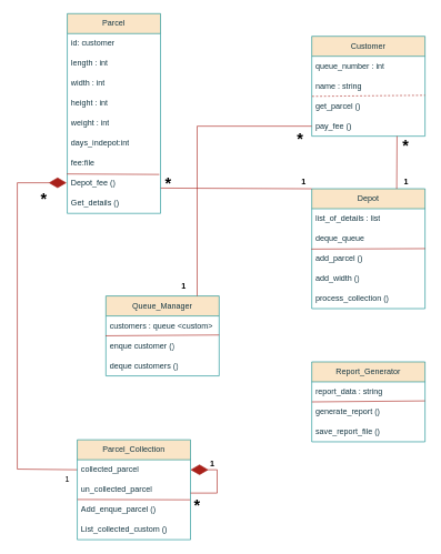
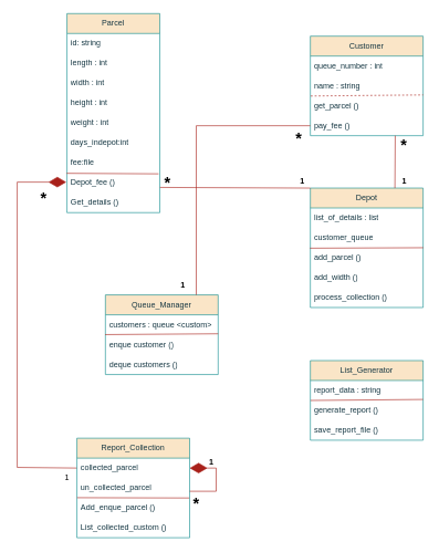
  <mxCell id="0" />
  <mxCell id="1" parent="0" />
  <mxCell id="2" value="Parcel" style="swimlane;fontStyle=0;childLayout=stackLayout;horizontal=1;startSize=30;horizontalStack=0;resizeParent=1;resizeParentMax=0;resizeLast=0;collapsible=1;marginBottom=0;whiteSpace=wrap;html=1;labelBackgroundColor=none;fillColor=#FAE5C7;strokeColor=#0F8B8D;fontColor=#143642;" parent="1" vertex="1"><mxGeometry x="95" y="20" width="140" height="300" as="geometry" /></mxCell>
- <mxCell id="3" value="id: customer" style="text;strokeColor=none;fillColor=none;align=left;verticalAlign=middle;spacingLeft=4;spacingRight=4;overflow=hidden;points=[[0,0.5],[1,0.5]];portConstraint=eastwest;rotatable=0;whiteSpace=wrap;html=1;labelBackgroundColor=none;fontColor=#143642;" parent="2" vertex="1"><mxGeometry y="30" width="140" height="30" as="geometry" /></mxCell>
+ <mxCell id="3" value="id: string" style="text;strokeColor=none;fillColor=none;align=left;verticalAlign=middle;spacingLeft=4;spacingRight=4;overflow=hidden;points=[[0,0.5],[1,0.5]];portConstraint=eastwest;rotatable=0;whiteSpace=wrap;html=1;labelBackgroundColor=none;fontColor=#143642;" parent="2" vertex="1"><mxGeometry y="30" width="140" height="30" as="geometry" /></mxCell>
  <mxCell id="4" value="length : int" style="text;strokeColor=none;fillColor=none;align=left;verticalAlign=middle;spacingLeft=4;spacingRight=4;overflow=hidden;points=[[0,0.5],[1,0.5]];portConstraint=eastwest;rotatable=0;whiteSpace=wrap;html=1;labelBackgroundColor=none;fontColor=#143642;" parent="2" vertex="1"><mxGeometry y="60" width="140" height="30" as="geometry" /></mxCell>
  <mxCell id="5" value="width : int" style="text;strokeColor=none;fillColor=none;align=left;verticalAlign=middle;spacingLeft=4;spacingRight=4;overflow=hidden;points=[[0,0.5],[1,0.5]];portConstraint=eastwest;rotatable=0;whiteSpace=wrap;html=1;labelBackgroundColor=none;fontColor=#143642;" parent="2" vertex="1"><mxGeometry y="90" width="140" height="30" as="geometry" /></mxCell>
  <mxCell id="6" value="height : int" style="text;strokeColor=none;fillColor=none;align=left;verticalAlign=middle;spacingLeft=4;spacingRight=4;overflow=hidden;points=[[0,0.5],[1,0.5]];portConstraint=eastwest;rotatable=0;whiteSpace=wrap;html=1;labelBackgroundColor=none;fontColor=#143642;" parent="2" vertex="1"><mxGeometry y="120" width="140" height="30" as="geometry" /></mxCell>
  <mxCell id="7" value="weight : int" style="text;strokeColor=none;fillColor=none;align=left;verticalAlign=middle;spacingLeft=4;spacingRight=4;overflow=hidden;points=[[0,0.5],[1,0.5]];portConstraint=eastwest;rotatable=0;whiteSpace=wrap;html=1;labelBackgroundColor=none;fontColor=#143642;" vertex="1" parent="2"><mxGeometry y="150" width="140" height="30" as="geometry" /></mxCell>
  <mxCell id="8" value="days_indepot:int" style="text;strokeColor=none;fillColor=none;align=left;verticalAlign=middle;spacingLeft=4;spacingRight=4;overflow=hidden;points=[[0,0.5],[1,0.5]];portConstraint=eastwest;rotatable=0;whiteSpace=wrap;html=1;labelBackgroundColor=none;fontColor=#143642;" parent="2" vertex="1"><mxGeometry y="180" width="140" height="30" as="geometry" /></mxCell>
  <mxCell id="9" value="fee:file" style="text;strokeColor=none;fillColor=none;align=left;verticalAlign=middle;spacingLeft=4;spacingRight=4;overflow=hidden;points=[[0,0.5],[1,0.5]];portConstraint=eastwest;rotatable=0;whiteSpace=wrap;html=1;labelBackgroundColor=none;fontColor=#143642;" vertex="1" parent="2"><mxGeometry y="210" width="140" height="30" as="geometry" /></mxCell>
  <mxCell id="10" value="Depot_fee ()" style="text;strokeColor=none;fillColor=none;align=left;verticalAlign=middle;spacingLeft=4;spacingRight=4;overflow=hidden;points=[[0,0.5],[1,0.5]];portConstraint=eastwest;rotatable=0;whiteSpace=wrap;html=1;labelBackgroundColor=none;fontColor=#143642;" parent="2" vertex="1"><mxGeometry y="240" width="140" height="30" as="geometry" /></mxCell>
  <mxCell id="11" value="Get_details ()" style="text;strokeColor=none;fillColor=none;align=left;verticalAlign=middle;spacingLeft=4;spacingRight=4;overflow=hidden;points=[[0,0.5],[1,0.5]];portConstraint=eastwest;rotatable=0;whiteSpace=wrap;html=1;labelBackgroundColor=none;fontColor=#143642;" parent="2" vertex="1"><mxGeometry y="270" width="140" height="30" as="geometry" /></mxCell>
  <mxCell id="12" value="" style="endArrow=none;html=1;rounded=0;exitX=-0.004;exitY=0.025;exitDx=0;exitDy=0;exitPerimeter=0;entryX=0.987;entryY=0.051;entryDx=0;entryDy=0;entryPerimeter=0;labelBackgroundColor=none;strokeColor=#A8201A;fontColor=default;" parent="2" source="10" target="10" edge="1"><mxGeometry width="50" height="50" relative="1" as="geometry"><mxPoint x="210" y="150" as="sourcePoint" /><mxPoint x="260" y="100" as="targetPoint" /></mxGeometry></mxCell>
  <mxCell id="13" value="Queue_Manager" style="swimlane;fontStyle=0;childLayout=stackLayout;horizontal=1;startSize=30;horizontalStack=0;resizeParent=1;resizeParentMax=0;resizeLast=0;collapsible=1;marginBottom=0;whiteSpace=wrap;html=1;labelBackgroundColor=none;fillColor=#FAE5C7;strokeColor=#0F8B8D;fontColor=#143642;" vertex="1" parent="1"><mxGeometry x="153" y="444" width="170" height="120" as="geometry" /></mxCell>
  <mxCell id="14" value="customers : queue &amp;lt;custom&amp;gt;" style="text;strokeColor=none;fillColor=none;align=left;verticalAlign=middle;spacingLeft=4;spacingRight=4;overflow=hidden;points=[[0,0.5],[1,0.5]];portConstraint=eastwest;rotatable=0;whiteSpace=wrap;html=1;labelBackgroundColor=none;fontColor=#143642;" vertex="1" parent="13"><mxGeometry y="30" width="170" height="30" as="geometry" /></mxCell>
  <mxCell id="15" value="" style="endArrow=none;html=1;rounded=0;exitX=-0.003;exitY=-0.006;exitDx=0;exitDy=0;exitPerimeter=0;entryX=1;entryY=-0.047;entryDx=0;entryDy=0;entryPerimeter=0;labelBackgroundColor=none;strokeColor=#A8201A;fontColor=default;" edge="1" parent="13" source="18" target="18"><mxGeometry width="50" height="50" relative="1" as="geometry"><mxPoint x="5.684e-14" y="55" as="sourcePoint" /><mxPoint x="138.74" y="55.78" as="targetPoint" /></mxGeometry></mxCell>
  <mxCell id="16" value="" style="endArrow=none;html=1;rounded=0;labelBackgroundColor=none;strokeColor=#A8201A;fontColor=default;entryX=0;entryY=0.5;entryDx=0;entryDy=0;" edge="1" parent="13" target="21"><mxGeometry width="50" height="50" relative="1" as="geometry"><mxPoint x="-133" y="-170" as="sourcePoint" /><mxPoint x="-36" y="260.533" as="targetPoint" /><Array as="points"><mxPoint x="-133" y="260" /></Array></mxGeometry></mxCell>
  <mxCell id="17" value="1" style="edgeLabel;html=1;align=center;verticalAlign=middle;resizable=0;points=[];fontSize=12;fontColor=#000000;" vertex="1" connectable="0" parent="16"><mxGeometry x="0.948" relative="1" as="geometry"><mxPoint x="-1" y="15" as="offset" /></mxGeometry></mxCell>
  <mxCell id="18" value="enque customer ()" style="text;strokeColor=none;fillColor=none;align=left;verticalAlign=middle;spacingLeft=4;spacingRight=4;overflow=hidden;points=[[0,0.5],[1,0.5]];portConstraint=eastwest;rotatable=0;whiteSpace=wrap;html=1;labelBackgroundColor=none;fontColor=#143642;" vertex="1" parent="13"><mxGeometry y="60" width="170" height="30" as="geometry" /></mxCell>
  <mxCell id="19" value="deque customers ()" style="text;strokeColor=none;fillColor=none;align=left;verticalAlign=middle;spacingLeft=4;spacingRight=4;overflow=hidden;points=[[0,0.5],[1,0.5]];portConstraint=eastwest;rotatable=0;whiteSpace=wrap;html=1;labelBackgroundColor=none;fontColor=#143642;" vertex="1" parent="13"><mxGeometry y="90" width="170" height="30" as="geometry" /></mxCell>
- <mxCell id="20" value="Parcel_Collection" style="swimlane;fontStyle=0;childLayout=stackLayout;horizontal=1;startSize=30;horizontalStack=0;resizeParent=1;resizeParentMax=0;resizeLast=0;collapsible=1;marginBottom=0;whiteSpace=wrap;html=1;labelBackgroundColor=none;fillColor=#FAE5C7;strokeColor=#0F8B8D;fontColor=#143642;" vertex="1" parent="1"><mxGeometry x="110" y="660" width="170" height="150" as="geometry" /></mxCell>
+ <mxCell id="20" value="Report_Collection" style="swimlane;fontStyle=0;childLayout=stackLayout;horizontal=1;startSize=30;horizontalStack=0;resizeParent=1;resizeParentMax=0;resizeLast=0;collapsible=1;marginBottom=0;whiteSpace=wrap;html=1;labelBackgroundColor=none;fillColor=#FAE5C7;strokeColor=#0F8B8D;fontColor=#143642;" vertex="1" parent="1"><mxGeometry x="110" y="660" width="170" height="150" as="geometry" /></mxCell>
  <mxCell id="21" value="collected_parcel" style="text;strokeColor=none;fillColor=none;align=left;verticalAlign=middle;spacingLeft=4;spacingRight=4;overflow=hidden;points=[[0,0.5],[1,0.5]];portConstraint=eastwest;rotatable=0;whiteSpace=wrap;html=1;labelBackgroundColor=none;fontColor=#143642;" vertex="1" parent="20"><mxGeometry y="30" width="170" height="30" as="geometry" /></mxCell>
  <mxCell id="22" value="un_collected_parcel" style="text;strokeColor=none;fillColor=none;align=left;verticalAlign=middle;spacingLeft=4;spacingRight=4;overflow=hidden;points=[[0,0.5],[1,0.5]];portConstraint=eastwest;rotatable=0;whiteSpace=wrap;html=1;labelBackgroundColor=none;fontColor=#143642;" vertex="1" parent="20"><mxGeometry y="60" width="170" height="30" as="geometry" /></mxCell>
  <mxCell id="23" value="" style="endArrow=none;html=1;rounded=0;exitX=0.002;exitY=-0.011;exitDx=0;exitDy=0;exitPerimeter=0;entryX=0.997;entryY=0.003;entryDx=0;entryDy=0;entryPerimeter=0;labelBackgroundColor=none;strokeColor=#A8201A;fontColor=default;" edge="1" parent="20" target="24" source="24"><mxGeometry width="50" height="50" relative="1" as="geometry"><mxPoint x="5.684e-14" y="55" as="sourcePoint" /><mxPoint x="138.74" y="55.78" as="targetPoint" /></mxGeometry></mxCell>
  <mxCell id="24" value="Add_enque_parcel ()" style="text;strokeColor=none;fillColor=none;align=left;verticalAlign=middle;spacingLeft=4;spacingRight=4;overflow=hidden;points=[[0,0.5],[1,0.5]];portConstraint=eastwest;rotatable=0;whiteSpace=wrap;html=1;labelBackgroundColor=none;fontColor=#143642;" vertex="1" parent="20"><mxGeometry y="90" width="170" height="30" as="geometry" /></mxCell>
  <mxCell id="25" value="List_collected_custom ()" style="text;strokeColor=none;fillColor=none;align=left;verticalAlign=middle;spacingLeft=4;spacingRight=4;overflow=hidden;points=[[0,0.5],[1,0.5]];portConstraint=eastwest;rotatable=0;whiteSpace=wrap;html=1;labelBackgroundColor=none;fontColor=#143642;" vertex="1" parent="20"><mxGeometry y="120" width="170" height="30" as="geometry" /></mxCell>
  <mxCell id="26" value="Customer" style="swimlane;fontStyle=0;childLayout=stackLayout;horizontal=1;startSize=30;horizontalStack=0;resizeParent=1;resizeParentMax=0;resizeLast=0;collapsible=1;marginBottom=0;whiteSpace=wrap;html=1;labelBackgroundColor=none;fillColor=#FAE5C7;strokeColor=#0F8B8D;fontColor=#143642;" vertex="1" parent="1"><mxGeometry x="462" y="54" width="170" height="150" as="geometry" /></mxCell>
  <mxCell id="27" value="queue_number : int" style="text;strokeColor=none;fillColor=none;align=left;verticalAlign=middle;spacingLeft=4;spacingRight=4;overflow=hidden;points=[[0,0.5],[1,0.5]];portConstraint=eastwest;rotatable=0;whiteSpace=wrap;html=1;labelBackgroundColor=none;fontColor=#143642;" vertex="1" parent="26"><mxGeometry y="30" width="170" height="30" as="geometry" /></mxCell>
  <mxCell id="28" value="name : string" style="text;strokeColor=none;fillColor=none;align=left;verticalAlign=middle;spacingLeft=4;spacingRight=4;overflow=hidden;points=[[0,0.5],[1,0.5]];portConstraint=eastwest;rotatable=0;whiteSpace=wrap;html=1;labelBackgroundColor=none;fontColor=#143642;" vertex="1" parent="26"><mxGeometry y="60" width="170" height="30" as="geometry" /></mxCell>
  <mxCell id="29" value="" style="endArrow=none;html=1;rounded=0;exitX=0.003;exitY=1.007;exitDx=0;exitDy=0;exitPerimeter=0;entryX=1;entryY=-0.047;entryDx=0;entryDy=0;entryPerimeter=0;labelBackgroundColor=none;strokeColor=#A8201A;fontColor=default;dashed=1;" edge="1" parent="26" source="28" target="30"><mxGeometry width="50" height="50" relative="1" as="geometry"><mxPoint x="5.684e-14" y="55" as="sourcePoint" /><mxPoint x="138.74" y="55.78" as="targetPoint" /></mxGeometry></mxCell>
  <mxCell id="30" value="get_parcel ()" style="text;strokeColor=none;fillColor=none;align=left;verticalAlign=middle;spacingLeft=4;spacingRight=4;overflow=hidden;points=[[0,0.5],[1,0.5]];portConstraint=eastwest;rotatable=0;whiteSpace=wrap;html=1;labelBackgroundColor=none;fontColor=#143642;" vertex="1" parent="26"><mxGeometry y="90" width="170" height="30" as="geometry" /></mxCell>
  <mxCell id="31" value="pay_fee ()" style="text;strokeColor=none;fillColor=none;align=left;verticalAlign=middle;spacingLeft=4;spacingRight=4;overflow=hidden;points=[[0,0.5],[1,0.5]];portConstraint=eastwest;rotatable=0;whiteSpace=wrap;html=1;labelBackgroundColor=none;fontColor=#143642;" vertex="1" parent="26"><mxGeometry y="120" width="170" height="30" as="geometry" /></mxCell>
  <mxCell id="32" value="Depot" style="swimlane;fontStyle=0;childLayout=stackLayout;horizontal=1;startSize=30;horizontalStack=0;resizeParent=1;resizeParentMax=0;resizeLast=0;collapsible=1;marginBottom=0;whiteSpace=wrap;html=1;labelBackgroundColor=none;fillColor=#FAE5C7;strokeColor=#0F8B8D;fontColor=#143642;" vertex="1" parent="1"><mxGeometry x="462" y="283" width="170" height="180" as="geometry" /></mxCell>
  <mxCell id="33" value="list_of_details : list" style="text;strokeColor=none;fillColor=none;align=left;verticalAlign=middle;spacingLeft=4;spacingRight=4;overflow=hidden;points=[[0,0.5],[1,0.5]];portConstraint=eastwest;rotatable=0;whiteSpace=wrap;html=1;labelBackgroundColor=none;fontColor=#143642;" vertex="1" parent="32"><mxGeometry y="30" width="170" height="30" as="geometry" /></mxCell>
- <mxCell id="34" value="deque_queue" style="text;strokeColor=none;fillColor=none;align=left;verticalAlign=middle;spacingLeft=4;spacingRight=4;overflow=hidden;points=[[0,0.5],[1,0.5]];portConstraint=eastwest;rotatable=0;whiteSpace=wrap;html=1;labelBackgroundColor=none;fontColor=#143642;" vertex="1" parent="32"><mxGeometry y="60" width="170" height="30" as="geometry" /></mxCell>
+ <mxCell id="34" value="customer_queue" style="text;strokeColor=none;fillColor=none;align=left;verticalAlign=middle;spacingLeft=4;spacingRight=4;overflow=hidden;points=[[0,0.5],[1,0.5]];portConstraint=eastwest;rotatable=0;whiteSpace=wrap;html=1;labelBackgroundColor=none;fontColor=#143642;" vertex="1" parent="32"><mxGeometry y="60" width="170" height="30" as="geometry" /></mxCell>
  <mxCell id="35" value="" style="endArrow=none;html=1;rounded=0;exitX=-0.004;exitY=0.02;exitDx=0;exitDy=0;exitPerimeter=0;entryX=1.002;entryY=-0.004;entryDx=0;entryDy=0;entryPerimeter=0;labelBackgroundColor=none;strokeColor=#A8201A;fontColor=default;" edge="1" parent="32" source="36" target="36"><mxGeometry width="50" height="50" relative="1" as="geometry"><mxPoint x="5.684e-14" y="55" as="sourcePoint" /><mxPoint x="138.74" y="55.78" as="targetPoint" /></mxGeometry></mxCell>
  <mxCell id="36" value="add_parcel ()" style="text;strokeColor=none;fillColor=none;align=left;verticalAlign=middle;spacingLeft=4;spacingRight=4;overflow=hidden;points=[[0,0.5],[1,0.5]];portConstraint=eastwest;rotatable=0;whiteSpace=wrap;html=1;labelBackgroundColor=none;fontColor=#143642;" vertex="1" parent="32"><mxGeometry y="90" width="170" height="30" as="geometry" /></mxCell>
  <mxCell id="37" value="add_width ()" style="text;strokeColor=none;fillColor=none;align=left;verticalAlign=middle;spacingLeft=4;spacingRight=4;overflow=hidden;points=[[0,0.5],[1,0.5]];portConstraint=eastwest;rotatable=0;whiteSpace=wrap;html=1;labelBackgroundColor=none;fontColor=#143642;" vertex="1" parent="32"><mxGeometry y="120" width="170" height="30" as="geometry" /></mxCell>
  <mxCell id="38" value="process_collection ()" style="text;strokeColor=none;fillColor=none;align=left;verticalAlign=middle;spacingLeft=4;spacingRight=4;overflow=hidden;points=[[0,0.5],[1,0.5]];portConstraint=eastwest;rotatable=0;whiteSpace=wrap;html=1;labelBackgroundColor=none;fontColor=#143642;" vertex="1" parent="32"><mxGeometry y="150" width="170" height="30" as="geometry" /></mxCell>
- <mxCell id="39" value="Report_Generator" style="swimlane;fontStyle=0;childLayout=stackLayout;horizontal=1;startSize=30;horizontalStack=0;resizeParent=1;resizeParentMax=0;resizeLast=0;collapsible=1;marginBottom=0;whiteSpace=wrap;html=1;labelBackgroundColor=none;fillColor=#FAE5C7;strokeColor=#0F8B8D;fontColor=#143642;" vertex="1" parent="1"><mxGeometry x="462" y="543" width="170" height="120" as="geometry" /></mxCell>
+ <mxCell id="39" value="List_Generator" style="swimlane;fontStyle=0;childLayout=stackLayout;horizontal=1;startSize=30;horizontalStack=0;resizeParent=1;resizeParentMax=0;resizeLast=0;collapsible=1;marginBottom=0;whiteSpace=wrap;html=1;labelBackgroundColor=none;fillColor=#FAE5C7;strokeColor=#0F8B8D;fontColor=#143642;" vertex="1" parent="1"><mxGeometry x="462" y="543" width="170" height="120" as="geometry" /></mxCell>
  <mxCell id="40" value="report_data : string" style="text;strokeColor=none;fillColor=none;align=left;verticalAlign=middle;spacingLeft=4;spacingRight=4;overflow=hidden;points=[[0,0.5],[1,0.5]];portConstraint=eastwest;rotatable=0;whiteSpace=wrap;html=1;labelBackgroundColor=none;fontColor=#143642;" vertex="1" parent="39"><mxGeometry y="30" width="170" height="30" as="geometry" /></mxCell>
  <mxCell id="41" value="" style="endArrow=none;html=1;rounded=0;exitX=0.002;exitY=0.003;exitDx=0;exitDy=0;exitPerimeter=0;entryX=1;entryY=-0.047;entryDx=0;entryDy=0;entryPerimeter=0;labelBackgroundColor=none;strokeColor=#A8201A;fontColor=default;" edge="1" parent="39" source="42"><mxGeometry width="50" height="50" relative="1" as="geometry"><mxPoint x="-2.72" y="90.81" as="sourcePoint" /><mxPoint x="170" y="58.59" as="targetPoint" /></mxGeometry></mxCell>
  <mxCell id="42" value="generate_report ()" style="text;strokeColor=none;fillColor=none;align=left;verticalAlign=middle;spacingLeft=4;spacingRight=4;overflow=hidden;points=[[0,0.5],[1,0.5]];portConstraint=eastwest;rotatable=0;whiteSpace=wrap;html=1;labelBackgroundColor=none;fontColor=#143642;" vertex="1" parent="39"><mxGeometry y="60" width="170" height="30" as="geometry" /></mxCell>
  <mxCell id="43" value="save_report_file ()" style="text;strokeColor=none;fillColor=none;align=left;verticalAlign=middle;spacingLeft=4;spacingRight=4;overflow=hidden;points=[[0,0.5],[1,0.5]];portConstraint=eastwest;rotatable=0;whiteSpace=wrap;html=1;labelBackgroundColor=none;fontColor=#143642;" vertex="1" parent="39"><mxGeometry y="90" width="170" height="30" as="geometry" /></mxCell>
  <mxCell id="44" value="" style="endArrow=diamondThin;endFill=1;endSize=24;html=1;rounded=0;strokeColor=#A8201A;fontSize=12;fontColor=#000000;fillColor=#FAE5C7;entryX=0;entryY=0.5;entryDx=0;entryDy=0;" edge="1" parent="1"><mxGeometry width="160" relative="1" as="geometry"><mxPoint x="20" y="274" as="sourcePoint" /><mxPoint x="94" y="274" as="targetPoint" /></mxGeometry></mxCell>
  <mxCell id="45" value="*" style="text;html=1;strokeColor=none;fillColor=none;align=center;verticalAlign=middle;whiteSpace=wrap;rounded=0;fontSize=24;fontColor=#000000;strokeWidth=7;fontStyle=1" vertex="1" parent="1"><mxGeometry x="30" y="284" width="60" height="30" as="geometry" /></mxCell>
  <mxCell id="46" value="" style="endArrow=diamondThin;endFill=1;endSize=24;html=1;rounded=0;strokeColor=#A8201A;fontSize=12;fontColor=#000000;fillColor=#FAE5C7;entryX=1;entryY=0.5;entryDx=0;entryDy=0;" edge="1" parent="1" target="21"><mxGeometry width="160" relative="1" as="geometry"><mxPoint x="320" y="705" as="sourcePoint" /><mxPoint x="300" y="704" as="targetPoint" /></mxGeometry></mxCell>
  <mxCell id="47" value="" style="endArrow=none;html=1;rounded=0;labelBackgroundColor=none;strokeColor=#A8201A;fontColor=default;" edge="1" parent="1"><mxGeometry width="50" height="50" relative="1" as="geometry"><mxPoint x="320" y="705" as="sourcePoint" /><mxPoint x="280" y="740" as="targetPoint" /><Array as="points"><mxPoint x="320" y="740" /></Array></mxGeometry></mxCell>
  <mxCell id="48" value="1" style="text;html=1;strokeColor=none;fillColor=none;align=center;verticalAlign=middle;whiteSpace=wrap;rounded=0;fontSize=12;fontColor=#000000;strokeWidth=7;fontStyle=1" vertex="1" parent="1"><mxGeometry x="283" y="682" width="60" height="30" as="geometry" /></mxCell>
  <mxCell id="49" value="*" style="text;html=1;strokeColor=none;fillColor=none;align=center;verticalAlign=middle;whiteSpace=wrap;rounded=0;fontSize=24;fontColor=#000000;strokeWidth=7;fontStyle=1" vertex="1" parent="1"><mxGeometry x="260" y="744" width="60" height="30" as="geometry" /></mxCell>
  <mxCell id="50" value="" style="endArrow=none;html=1;rounded=0;labelBackgroundColor=none;strokeColor=#A8201A;fontColor=default;exitX=0;exitY=0.5;exitDx=0;exitDy=0;" edge="1" parent="1" source="31"><mxGeometry width="50" height="50" relative="1" as="geometry"><mxPoint x="280" y="184" as="sourcePoint" /><mxPoint x="290" y="444" as="targetPoint" /><Array as="points"><mxPoint x="290" y="189" /></Array></mxGeometry></mxCell>
  <mxCell id="51" value="1" style="text;html=1;strokeColor=none;fillColor=none;align=center;verticalAlign=middle;whiteSpace=wrap;rounded=0;fontSize=12;fontColor=#000000;strokeWidth=7;fontStyle=1" vertex="1" parent="1"><mxGeometry x="240" y="414" width="60" height="30" as="geometry" /></mxCell>
  <mxCell id="52" value="*" style="text;html=1;strokeColor=none;fillColor=none;align=center;verticalAlign=middle;whiteSpace=wrap;rounded=0;fontSize=24;fontColor=#000000;strokeWidth=7;fontStyle=1" vertex="1" parent="1"><mxGeometry x="415" y="193" width="60" height="30" as="geometry" /></mxCell>
  <mxCell id="53" value="" style="endArrow=none;html=1;rounded=0;labelBackgroundColor=none;strokeColor=#A8201A;fontColor=default;entryX=0.75;entryY=0;entryDx=0;entryDy=0;" edge="1" parent="1" target="32"><mxGeometry width="50" height="50" relative="1" as="geometry"><mxPoint x="590" y="204" as="sourcePoint" /><mxPoint x="120" y="714.585" as="targetPoint" /><Array as="points"><mxPoint x="590" y="204" /></Array></mxGeometry></mxCell>
  <mxCell id="54" value="*" style="text;html=1;strokeColor=none;fillColor=none;align=center;verticalAlign=middle;whiteSpace=wrap;rounded=0;fontSize=24;fontColor=#000000;strokeWidth=7;fontStyle=1" vertex="1" parent="1"><mxGeometry x="573" y="204" width="60" height="30" as="geometry" /></mxCell>
  <mxCell id="55" value="1" style="text;html=1;strokeColor=none;fillColor=none;align=center;verticalAlign=middle;whiteSpace=wrap;rounded=0;fontSize=12;fontColor=#000000;strokeWidth=7;fontStyle=1" vertex="1" parent="1"><mxGeometry x="574" y="257" width="60" height="30" as="geometry" /></mxCell>
  <mxCell id="56" value="" style="endArrow=none;html=1;rounded=0;labelBackgroundColor=none;strokeColor=#A8201A;fontColor=default;exitX=1.002;exitY=0.8;exitDx=0;exitDy=0;exitPerimeter=0;" edge="1" parent="1"><mxGeometry width="50" height="50" relative="1" as="geometry"><mxPoint x="235.28" y="282" as="sourcePoint" /><mxPoint x="462" y="283" as="targetPoint" /><Array as="points" /></mxGeometry></mxCell>
  <mxCell id="57" value="1" style="text;html=1;strokeColor=none;fillColor=none;align=center;verticalAlign=middle;whiteSpace=wrap;rounded=0;fontSize=12;fontColor=#000000;strokeWidth=7;fontStyle=1" vertex="1" parent="1"><mxGeometry x="420" y="257" width="60" height="30" as="geometry" /></mxCell>
  <mxCell id="58" value="*" style="text;html=1;strokeColor=none;fillColor=none;align=center;verticalAlign=middle;whiteSpace=wrap;rounded=0;fontSize=24;fontColor=#000000;strokeWidth=7;fontStyle=1" vertex="1" parent="1"><mxGeometry x="217" y="261" width="60" height="30" as="geometry" /></mxCell>
